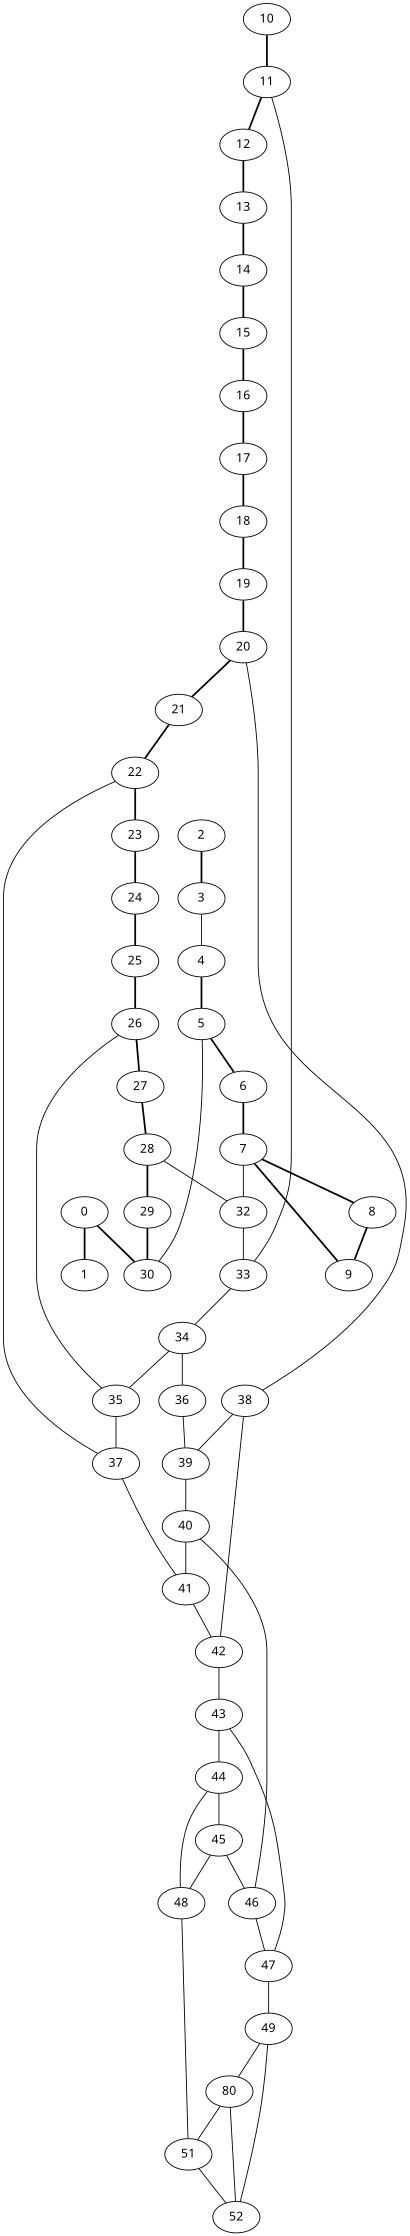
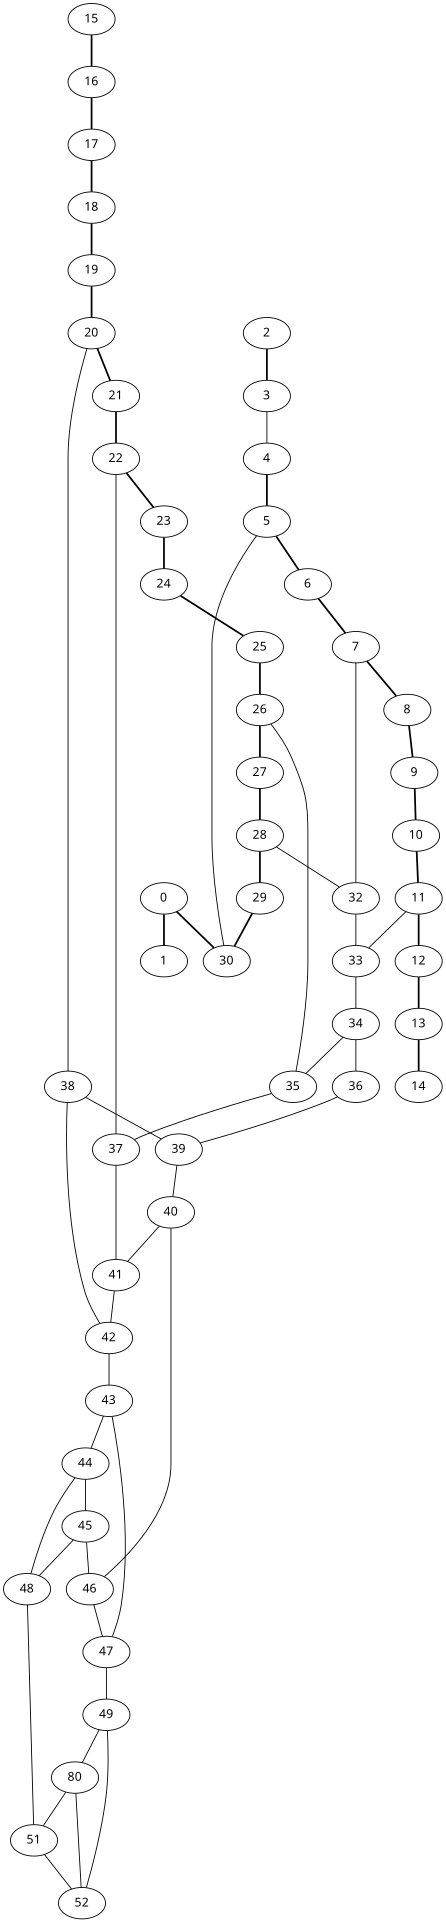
  graph {
    fontname="Noto Sans"
    node [fontname="Noto Sans"]
    edge [fontname="Noto Sans"]
    0
    1
    30
    2
    3
    4
    5
    6
    7
    8
    32
    9
    33
    10
    34
    11
    12
    13
    14
    36
    35
    15
    16
    39
    17
    18
    19
    20
    21
    38
    22
    42
    23
    37
    40
    43
    24
    41
    25
    26
    27
    28
    29
    46
    47
    44
    49
    45
    48
    51
    n51 [label=80]
    52
    0 -- 1 [style=bold]
    0 -- 30 [style=bold]
    2 -- 3 [style=bold]
    3 -- 4 [style=solid]
    4 -- 5 [style=bold]
    5 -- 30
    5 -- 6 [style=bold]
    6 -- 7 [style=bold]
    7 -- 8 [style=bold]
    7 -- 32
    8 -- 9 [style=bold]
    32 -- 33
-   9 -- 7 [style=bold]
+   9 -- 10 [style=bold]
    33 -- 34
    10 -- 11 [style=bold]
    34 -- 36
    34 -- 35
    11 -- 33
    11 -- 12 [style=bold]
    12 -- 13 [style=bold]
    13 -- 14 [style=bold]
-   14 -- 15 [style=bold]
    36 -- 39
    35 -- 37
    15 -- 16 [style=bold]
    16 -- 17 [style=bold]
    39 -- 40
    17 -- 18 [style=bold]
    18 -- 19 [style=bold]
    19 -- 20 [style=bold]
    20 -- 21 [style=bold]
    20 -- 38
    21 -- 22 [style=bold]
    38 -- 39
    38 -- 42
    22 -- 23 [style=bold]
    22 -- 37
    42 -- 43
    23 -- 24 [style=bold]
    37 -- 41
    40 -- 41
    40 -- 46
    43 -- 47
    43 -- 44
    24 -- 25 [style=bold]
    41 -- 42
    25 -- 26 [style=bold]
    26 -- 35
    26 -- 27 [style=bold]
    27 -- 28 [style=bold]
    28 -- 32
    28 -- 29 [style=bold]
    29 -- 30 [style=bold]
    46 -- 47
    47 -- 49
    44 -- 45
    44 -- 48
    49 -- n51
    49 -- 52
    45 -- 46
    45 -- 48
    48 -- 51
    51 -- 52
    n51 -- 51
    n51 -- 52
  }
